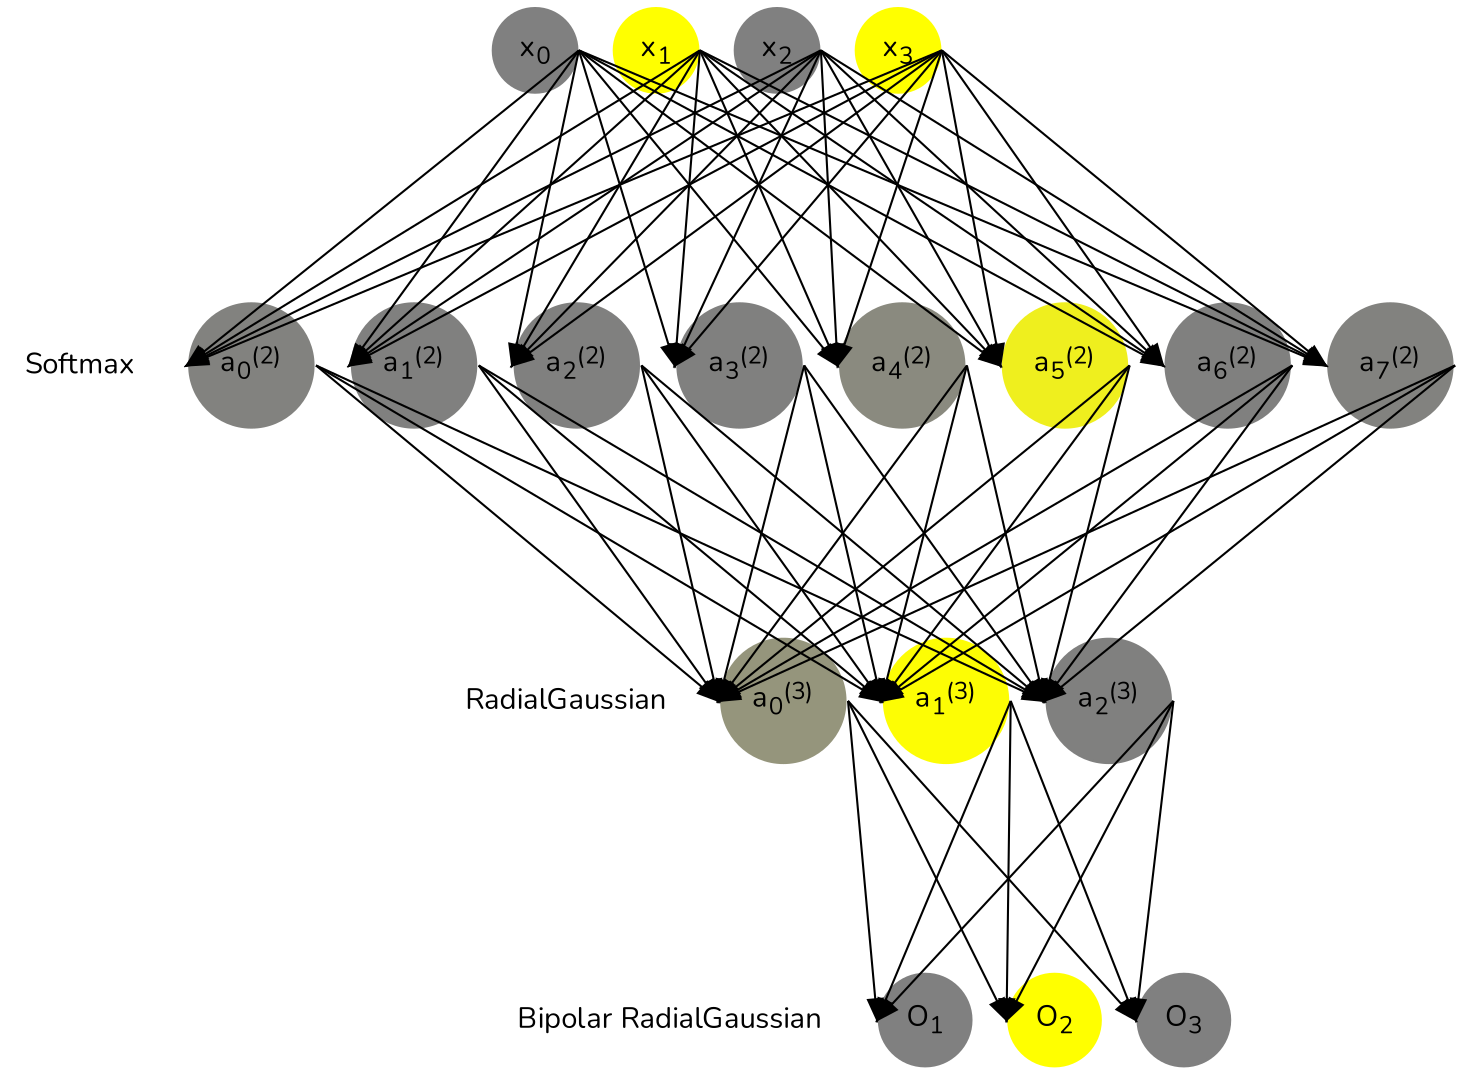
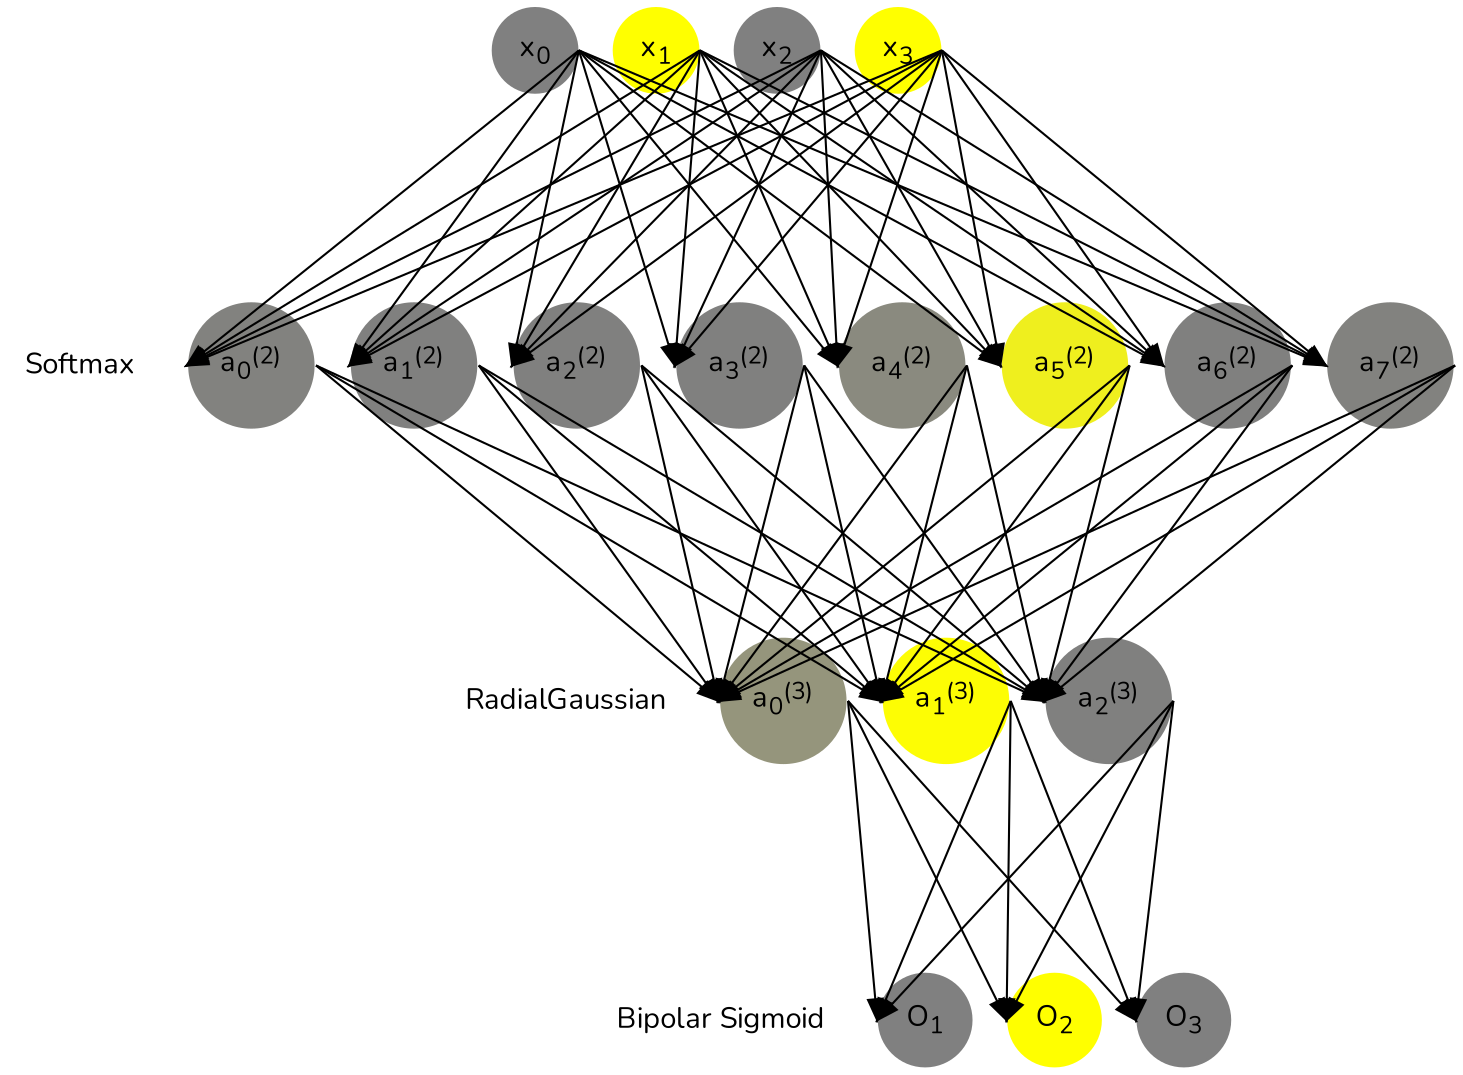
  digraph {
    rankdir=TB
    ranksep=1.4
    splines=false
    fontname=Nunito
    node [color="0.1667, 0.0, 0.5" fillcolor="0.1667, 0.0, 0.5" shape=circle style=filled fontname=Nunito]
    edge [headport=w style=solid tailport=e fontname=Nunito]
    n1 [label=<x<sub>0</sub>>]
    n2 [color="0.1667, 1.0, 1.0" fillcolor="0.1667, 1.0, 1.0" label=<x<sub>1</sub>>]
    n3 [label=<x<sub>2</sub>>]
    n4 [color="0.1667, 1.0, 1.0" fillcolor="0.1667, 1.0, 1.0" label=<x<sub>3</sub>>]
    n5 [color="0.1667, 0.019510, 0.509755" fillcolor="0.1667, 0.019510, 0.509755" label=<a<sub>0</sub><sup>(2)</sup>>]
    n6 [color="0.1667, 0.002461, 0.501230" fillcolor="0.1667, 0.002461, 0.501230" label=<a<sub>1</sub><sup>(2)</sup>>]
    n7 [color="0.1667, 0.001291, 0.500646" fillcolor="0.1667, 0.001291, 0.500646" label=<a<sub>2</sub><sup>(2)</sup>>]
    n8 [color="0.1667, 0.001796, 0.500898" fillcolor="0.1667, 0.001796, 0.500898" label=<a<sub>3</sub><sup>(2)</sup>>]
    n9 [color="0.1667, 0.079399, 0.539699" fillcolor="0.1667, 0.079399, 0.539699" label=<a<sub>4</sub><sup>(2)</sup>>]
    n10 [color="0.1667, 0.872576, 0.936288" fillcolor="0.1667, 0.872576, 0.936288" label=<a<sub>5</sub><sup>(2)</sup>>]
    n11 [color="0.1667, 0.001703, 0.500851" fillcolor="0.1667, 0.001703, 0.500851" label=<a<sub>6</sub><sup>(2)</sup>>]
    n12 [color="0.1667, 0.021264, 0.510632" fillcolor="0.1667, 0.021264, 0.510632" label=<a<sub>7</sub><sup>(2)</sup>>]
    n13 [color="0.1667, 0.165090, 0.582545" fillcolor="0.1667, 0.165090, 0.582545" label=<a<sub>0</sub><sup>(3)</sup>>]
    n14 [color="0.1667, 0.983477, 0.991739" fillcolor="0.1667, 0.983477, 0.991739" label=<a<sub>1</sub><sup>(3)</sup>>]
    n15 [color="0.1667, 0.000004, 0.500002" fillcolor="0.1667, 0.000004, 0.500002" label=<a<sub>2</sub><sup>(3)</sup>>]
    n16 [label=<O<sub>1</sub>>]
    n17 [color="0.1667, 1.0, 1.0" fillcolor="0.1667, 1.0, 1.0" label=<O<sub>2</sub>>]
    n18 [label=<O<sub>3</sub>>]
    n19 [label=Softmax shape=plaintext color="" fillcolor="" style=""]
    n20 [label=RadialGaussian shape=plaintext color="" fillcolor="" style=""]
-   n21 [label="Bipolar RadialGaussian" shape=plaintext color="" fillcolor="" style=""]
+   n21 [label="Bipolar Sigmoid" shape=plaintext color="" fillcolor="" style=""]
    subgraph sub_1 {
      n1
    }
    subgraph sub_2 {
      n2
    }
    subgraph sub_3 {
      n3
    }
    subgraph sub_4 {
      n4
    }
    subgraph sub_5 {
      n5
    }
    subgraph sub_6 {
      n6
    }
    subgraph sub_7 {
      n7
    }
    subgraph sub_8 {
      n8
    }
    subgraph sub_9 {
      n9
    }
    subgraph sub_10 {
      n10
    }
    subgraph sub_11 {
      n11
    }
    subgraph sub_12 {
      n12
    }
    subgraph sub_13 {
      n13
    }
    subgraph sub_14 {
      n14
    }
    subgraph sub_15 {
      n15
    }
    subgraph sub_16 {
      n16
    }
    subgraph sub_17 {
      n17
    }
    subgraph sub_18 {
      n18
    }
    subgraph sub_19 {
      rank=same
      n1
      n2
      n3
      n4
    }
    subgraph sub_20 {
      rank=same
      n5
      n6
      n7
      n8
      n9
      n10
      n11
      n12
    }
    subgraph sub_21 {
      rank=same
      n13
      n14
      n15
    }
    subgraph sub_22 {
      rank=same
      n16
      n17
      n18
    }
    subgraph sub_23 {
      rank=same
      n5
      n19
    }
    subgraph sub_24 {
      rank=same
      n13
      n20
    }
    subgraph sub_25 {
      rank=same
      n16
      n21
    }
    n1 -> n2 [style=invis]
    n1 -> n5
    n1 -> n6
    n1 -> n7
    n1 -> n8
    n1 -> n9
    n1 -> n10
    n1 -> n11
    n1 -> n12
    n2 -> n3 [style=invis]
    n2 -> n5
    n2 -> n6
    n2 -> n7
    n2 -> n8
    n2 -> n9
    n2 -> n10
    n2 -> n11
    n2 -> n12
    n3 -> n4 [style=invis]
    n3 -> n5
    n3 -> n6
    n3 -> n7
    n3 -> n8
    n3 -> n9
    n3 -> n10
    n3 -> n11
    n3 -> n12
    n4 -> n5
    n4 -> n6
    n4 -> n7
    n4 -> n8
    n4 -> n9
    n4 -> n10
    n4 -> n11
    n4 -> n12
    n5 -> n6 [style=invis]
    n5 -> n13
    n5 -> n14
    n5 -> n15
    n6 -> n7 [style=invis]
    n6 -> n13
    n6 -> n14
    n6 -> n15
    n7 -> n8 [style=invis]
    n7 -> n13
    n7 -> n14
    n7 -> n15
    n8 -> n9 [style=invis]
    n8 -> n13
    n8 -> n14
    n8 -> n15
    n9 -> n10 [style=invis]
    n9 -> n13
    n9 -> n14
    n9 -> n15
    n10 -> n11 [style=invis]
    n10 -> n13
    n10 -> n14
    n10 -> n15
    n11 -> n12 [style=invis]
    n11 -> n13
    n11 -> n14
    n11 -> n15
    n12 -> n13
    n12 -> n14
    n12 -> n15
    n13 -> n14 [style=invis]
    n13 -> n16
    n13 -> n17
    n13 -> n18
    n14 -> n15 [style=invis]
    n14 -> n16
    n14 -> n17
    n14 -> n18
    n15 -> n16
    n15 -> n17
    n15 -> n18
    n16 -> n17 [style=invis]
    n17 -> n18 [style=invis]
    n19 -> n5 [style=invis]
    n20 -> n13 [style=invis]
    n21 -> n16 [style=invis]
  }
